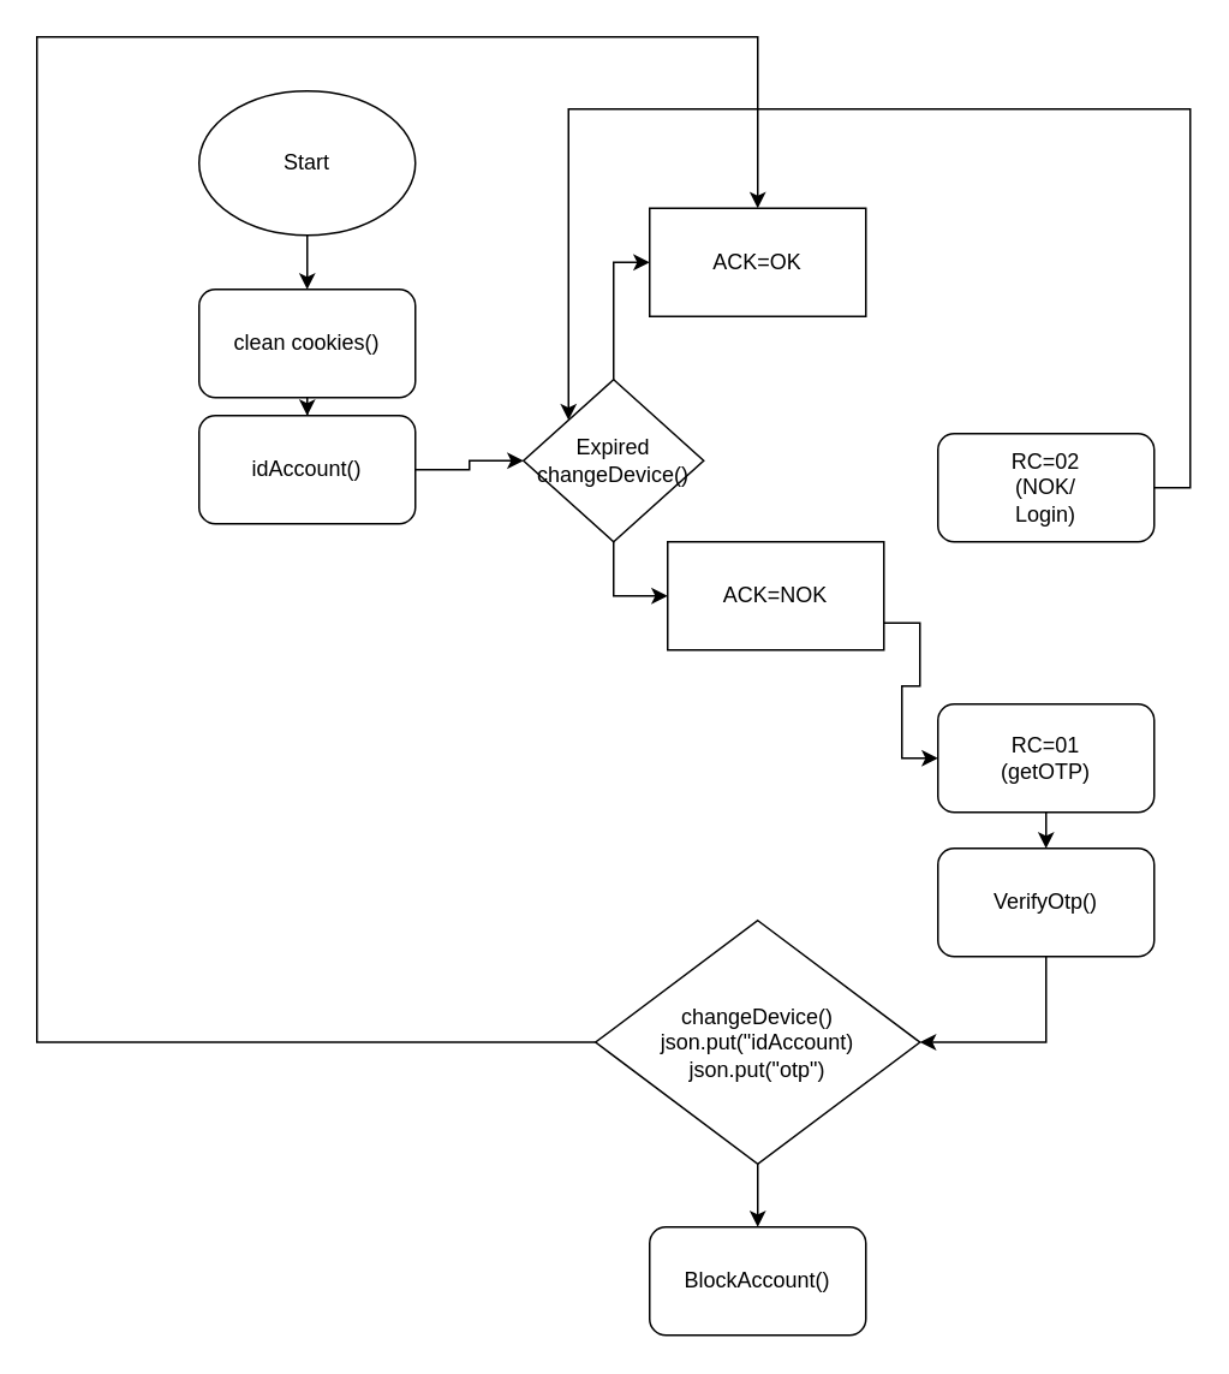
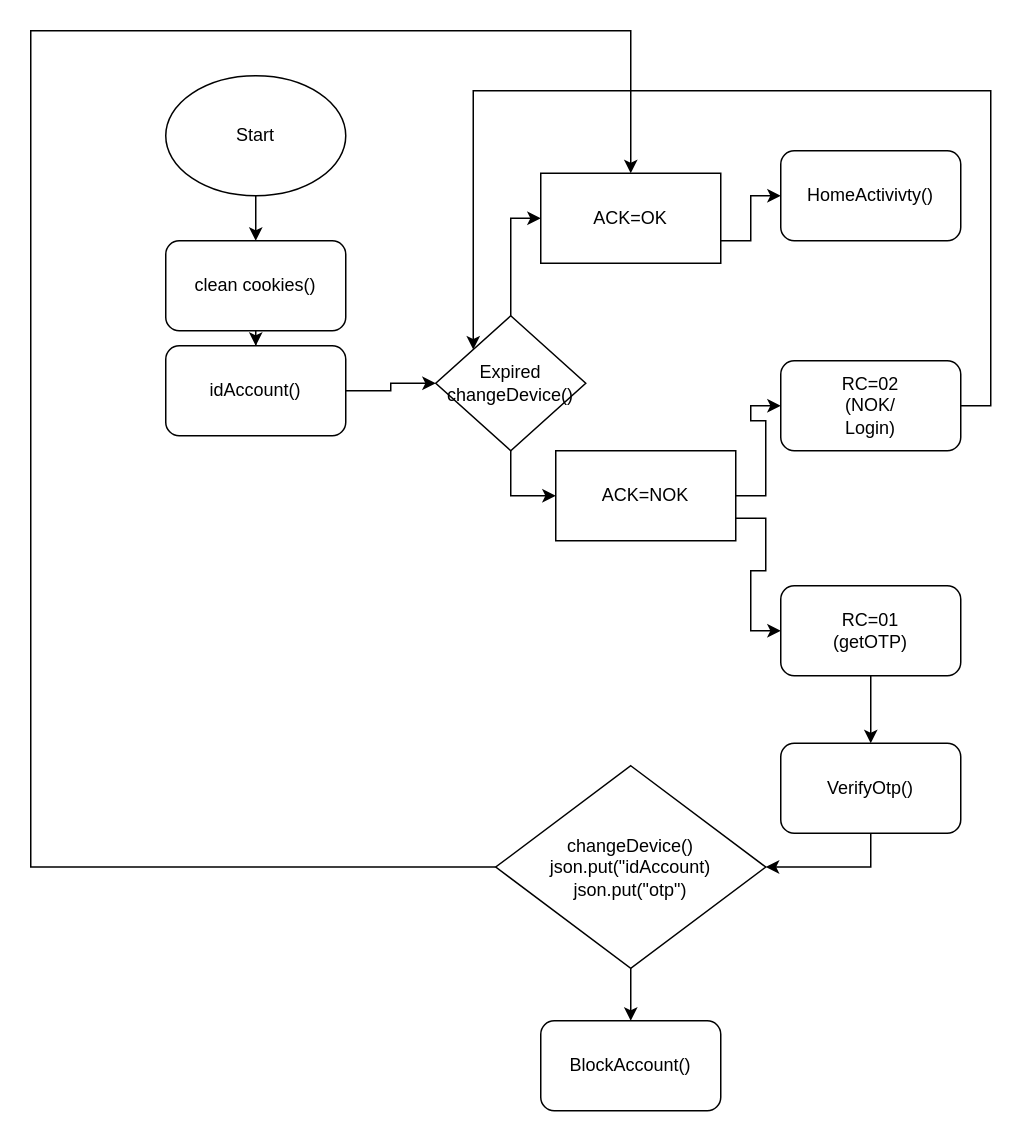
  <mxCell id="0" />
  <mxCell id="1" parent="0" />
  <mxCell id="2" style="edgeStyle=orthogonalEdgeStyle;rounded=0;orthogonalLoop=1;jettySize=auto;html=1;exitX=0.5;exitY=1;exitDx=0;exitDy=0;" edge="1" parent="1" source="3" target="5"><mxGeometry relative="1" as="geometry" /></mxCell>
  <mxCell id="3" value="Start" style="ellipse;whiteSpace=wrap;html=1;" vertex="1" parent="1"><mxGeometry x="110" y="50" width="120" height="80" as="geometry" /></mxCell>
  <mxCell id="4" style="edgeStyle=orthogonalEdgeStyle;rounded=0;orthogonalLoop=1;jettySize=auto;html=1;exitX=0.5;exitY=1;exitDx=0;exitDy=0;" edge="1" parent="1" source="5" target="7"><mxGeometry relative="1" as="geometry" /></mxCell>
  <mxCell id="5" value="clean cookies()" style="rounded=1;whiteSpace=wrap;html=1;" vertex="1" parent="1"><mxGeometry x="110" y="160" width="120" height="60" as="geometry" /></mxCell>
  <mxCell id="6" style="edgeStyle=orthogonalEdgeStyle;rounded=0;orthogonalLoop=1;jettySize=auto;html=1;exitX=1;exitY=0.5;exitDx=0;exitDy=0;entryX=0;entryY=0.5;entryDx=0;entryDy=0;" edge="1" parent="1" source="7" target="10"><mxGeometry relative="1" as="geometry" /></mxCell>
  <mxCell id="7" value="idAccount()" style="rounded=1;whiteSpace=wrap;html=1;" vertex="1" parent="1"><mxGeometry x="110" y="230" width="120" height="60" as="geometry" /></mxCell>
  <mxCell id="8" style="edgeStyle=orthogonalEdgeStyle;rounded=0;orthogonalLoop=1;jettySize=auto;html=1;exitX=0.5;exitY=1;exitDx=0;exitDy=0;entryX=0;entryY=0.5;entryDx=0;entryDy=0;" edge="1" parent="1" source="10" target="15"><mxGeometry relative="1" as="geometry" /></mxCell>
  <mxCell id="9" style="edgeStyle=orthogonalEdgeStyle;rounded=0;orthogonalLoop=1;jettySize=auto;html=1;exitX=0.5;exitY=0;exitDx=0;exitDy=0;entryX=0;entryY=0.5;entryDx=0;entryDy=0;" edge="1" parent="1" source="10" target="12"><mxGeometry relative="1" as="geometry" /></mxCell>
  <mxCell id="10" value="Expired&lt;br&gt;changeDevice()" style="rhombus;whiteSpace=wrap;html=1;" vertex="1" parent="1"><mxGeometry x="290" y="210" width="100" height="90" as="geometry" /></mxCell>
+ <mxCell id="11" style="edgeStyle=orthogonalEdgeStyle;rounded=0;orthogonalLoop=1;jettySize=auto;html=1;exitX=1;exitY=0.75;exitDx=0;exitDy=0;entryX=0;entryY=0.5;entryDx=0;entryDy=0;" edge="1" parent="1" source="12" target="20"><mxGeometry relative="1" as="geometry" /></mxCell>
  <mxCell id="12" value="ACK=OK" style="rounded=0;whiteSpace=wrap;html=1;" vertex="1" parent="1"><mxGeometry x="360" y="115" width="120" height="60" as="geometry" /></mxCell>
+ <mxCell id="13" style="edgeStyle=orthogonalEdgeStyle;rounded=0;orthogonalLoop=1;jettySize=auto;html=1;exitX=1;exitY=0.5;exitDx=0;exitDy=0;entryX=0;entryY=0.5;entryDx=0;entryDy=0;" edge="1" parent="1" source="15" target="17"><mxGeometry relative="1" as="geometry" /></mxCell>
  <mxCell id="14" style="edgeStyle=orthogonalEdgeStyle;rounded=0;orthogonalLoop=1;jettySize=auto;html=1;exitX=1;exitY=0.75;exitDx=0;exitDy=0;entryX=0;entryY=0.5;entryDx=0;entryDy=0;" edge="1" parent="1" source="15" target="19"><mxGeometry relative="1" as="geometry" /></mxCell>
  <mxCell id="15" value="ACK=NOK" style="rounded=0;whiteSpace=wrap;html=1;" vertex="1" parent="1"><mxGeometry x="370" y="300" width="120" height="60" as="geometry" /></mxCell>
  <mxCell id="16" style="edgeStyle=orthogonalEdgeStyle;rounded=0;orthogonalLoop=1;jettySize=auto;html=1;exitX=1;exitY=0.5;exitDx=0;exitDy=0;entryX=0;entryY=0;entryDx=0;entryDy=0;" edge="1" parent="1" source="17" target="10"><mxGeometry relative="1" as="geometry"><Array as="points"><mxPoint x="660" y="270" /><mxPoint x="660" y="60" /><mxPoint x="315" y="60" /></Array></mxGeometry></mxCell>
  <mxCell id="17" value="RC=02&lt;br&gt;(NOK/&lt;br&gt;Login)" style="rounded=1;whiteSpace=wrap;html=1;" vertex="1" parent="1"><mxGeometry x="520" y="240" width="120" height="60" as="geometry" /></mxCell>
  <mxCell id="18" style="edgeStyle=orthogonalEdgeStyle;rounded=0;orthogonalLoop=1;jettySize=auto;html=1;exitX=0.5;exitY=1;exitDx=0;exitDy=0;entryX=0.5;entryY=0;entryDx=0;entryDy=0;" edge="1" parent="1" source="19" target="22"><mxGeometry relative="1" as="geometry" /></mxCell>
  <mxCell id="19" value="RC=01&lt;br&gt;(getOTP)" style="rounded=1;whiteSpace=wrap;html=1;" vertex="1" parent="1"><mxGeometry x="520" y="390" width="120" height="60" as="geometry" /></mxCell>
+ <mxCell id="20" value="HomeActivivty()" style="rounded=1;whiteSpace=wrap;html=1;" vertex="1" parent="1"><mxGeometry x="520" y="100" width="120" height="60" as="geometry" /></mxCell>
  <mxCell id="21" style="edgeStyle=orthogonalEdgeStyle;rounded=0;orthogonalLoop=1;jettySize=auto;html=1;exitX=0.5;exitY=1;exitDx=0;exitDy=0;entryX=1;entryY=0.5;entryDx=0;entryDy=0;" edge="1" parent="1" source="22" target="25"><mxGeometry relative="1" as="geometry"><mxPoint x="315" y="310" as="targetPoint" /></mxGeometry></mxCell>
- <mxCell id="22" value="VerifyOtp()" style="rounded=1;whiteSpace=wrap;html=1;" vertex="1" parent="1"><mxGeometry x="520" y="470" width="120" height="60" as="geometry" /></mxCell>
+ <mxCell id="22" value="VerifyOtp()" style="rounded=1;whiteSpace=wrap;html=1;" vertex="1" parent="1"><mxGeometry x="520" y="495" width="120" height="60" as="geometry" /></mxCell>
  <mxCell id="23" style="edgeStyle=orthogonalEdgeStyle;rounded=0;orthogonalLoop=1;jettySize=auto;html=1;exitX=0.5;exitY=1;exitDx=0;exitDy=0;" edge="1" parent="1" source="25" target="26"><mxGeometry relative="1" as="geometry" /></mxCell>
  <mxCell id="24" style="edgeStyle=orthogonalEdgeStyle;rounded=0;orthogonalLoop=1;jettySize=auto;html=1;exitX=0;exitY=0.5;exitDx=0;exitDy=0;entryX=0.5;entryY=0;entryDx=0;entryDy=0;" edge="1" parent="1" source="25" target="12"><mxGeometry relative="1" as="geometry"><Array as="points"><mxPoint x="20" y="577" /><mxPoint x="20" y="20" /><mxPoint x="420" y="20" /></Array></mxGeometry></mxCell>
  <mxCell id="25" value="changeDevice()&lt;br&gt;json.put(&quot;idAccount)&lt;br&gt;json.put(&quot;otp&quot;)" style="rhombus;whiteSpace=wrap;html=1;" vertex="1" parent="1"><mxGeometry x="330" y="510" width="180" height="135" as="geometry" /></mxCell>
  <mxCell id="26" value="BlockAccount()" style="rounded=1;whiteSpace=wrap;html=1;" vertex="1" parent="1"><mxGeometry x="360" y="680" width="120" height="60" as="geometry" /></mxCell>
